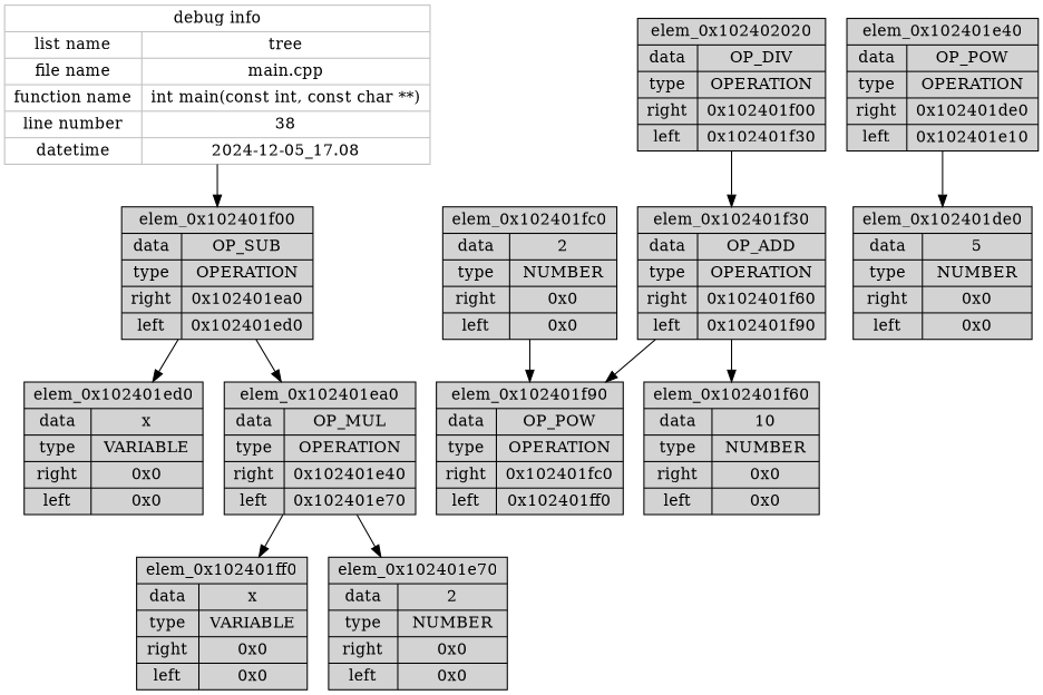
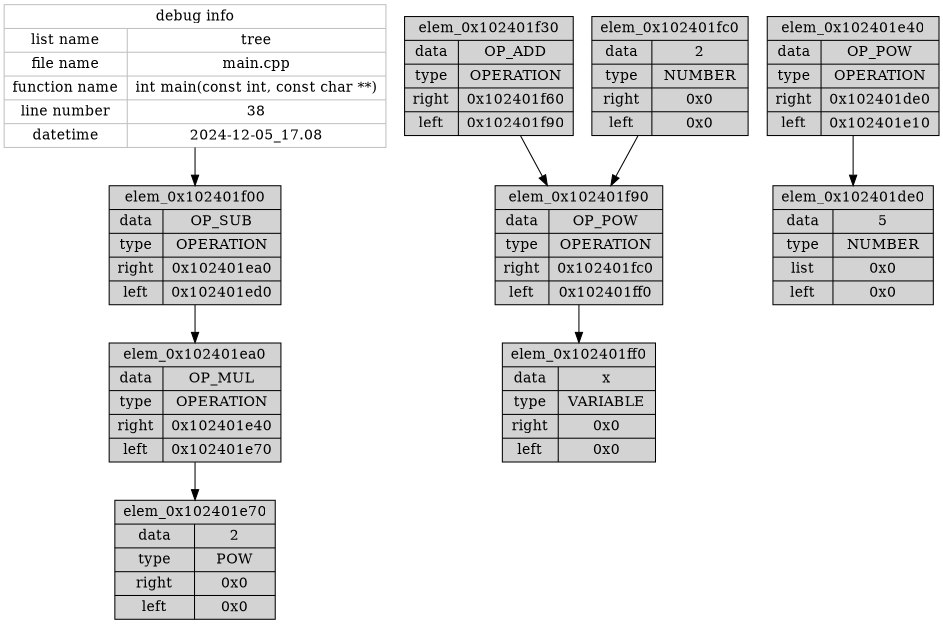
  digraph {
    node [color=black fillcolor=lightgrey shape=record style=filled]
    n1 [color=grey fillcolor=white label="{debug info | { {list name | file name | function name | line number | datetime} | {tree | main.cpp | int main(const int, const char **) | 38 | 2024-12-05_17.08} }}"]
    n2 [label="{elem_0x102401f00  | { {data | type | right | left} | {OP_SUB | OPERATION | 0x102401ea0 | 0x102401ed0} } }"]
-   n3 [label="{elem_0x102402020  | { {data | type | right | left} | {OP_DIV | OPERATION | 0x102401f00 | 0x102401f30} } }"]
    n4 [label="{elem_0x102401f30  | { {data | type | right | left} | {OP_ADD | OPERATION | 0x102401f60 | 0x102401f90} } }"]
    n5 [label="{elem_0x102401f90  | { {data | type | right | left} | {OP_POW | OPERATION | 0x102401fc0 | 0x102401ff0} } }"]
-   n6 [label="{elem_0x102401f60  | { {data | type | right | left} | {10 | NUMBER | 0x0 | 0x0} } }"]
-   n7 [label="{elem_0x102401ed0  | { {data | type | right | left} | {x | VARIABLE | 0x0 | 0x0} } }"]
    n8 [label="{elem_0x102401ea0  | { {data | type | right | left} | {OP_MUL | OPERATION | 0x102401e40 | 0x102401e70} } }"]
    n9 [label="{elem_0x102401ff0  | { {data | type | right | left} | {x | VARIABLE | 0x0 | 0x0} } }"]
    n10 [label="{elem_0x102401fc0  | { {data | type | right | left} | {2 | NUMBER | 0x0 | 0x0} } }"]
-   n11 [label="{elem_0x102401e70  | { {data | type | right | left} | {2 | NUMBER | 0x0 | 0x0} } }"]
+   n11 [label="{elem_0x102401e70  | { {data | type | right | left} | {2 | POW | 0x0 | 0x0} } }"]
    n12 [label="{elem_0x102401e40  | { {data | type | right | left} | {OP_POW | OPERATION | 0x102401de0 | 0x102401e10} } }"]
-   n13 [label="{elem_0x102401de0  | { {data | type | right | left} | {5 | NUMBER | 0x0 | 0x0} } }"]
+   n13 [label="{elem_0x102401de0  | { {data | type | list | left} | {5 | NUMBER | 0x0 | 0x0} } }"]
    n1 -> n2
-   n2 -> n7
    n2 -> n8
-   n3 -> n4
    n4 -> n5
-   n4 -> n6
-   n8 -> n9
+   n5 -> n9
    n8 -> n11
    n10 -> n5
    n12 -> n13
  }
